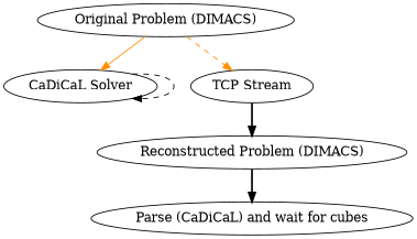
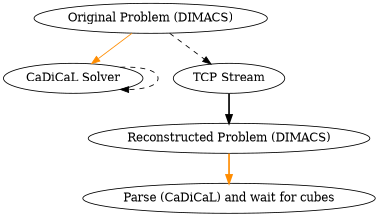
  digraph {
    fontname="DejaVu Serif"
    node [fontname="DejaVu Serif"]
    edge [color=black fontname="DejaVu Serif" style=dashed]
    "Original Problem (DIMACS)"
    "CaDiCaL Solver"
    "TCP Stream"
    "Reconstructed Problem (DIMACS)"
    "Parse (CaDiCaL) and wait for cubes"
    "Original Problem (DIMACS)" -> "CaDiCaL Solver" [color=darkorange style=solid]
-   "Original Problem (DIMACS)" -> "TCP Stream" [color=darkorange]
+   "Original Problem (DIMACS)" -> "TCP Stream"
    "CaDiCaL Solver" -> "CaDiCaL Solver"
    "TCP Stream" -> "Reconstructed Problem (DIMACS)" [style=bold]
-   "Reconstructed Problem (DIMACS)" -> "Parse (CaDiCaL) and wait for cubes" [style=bold]
+   "Reconstructed Problem (DIMACS)" -> "Parse (CaDiCaL) and wait for cubes" [color=darkorange style=bold]
  }
